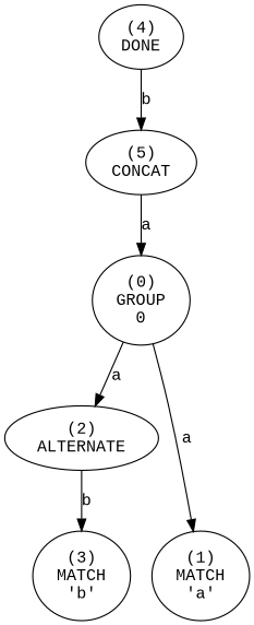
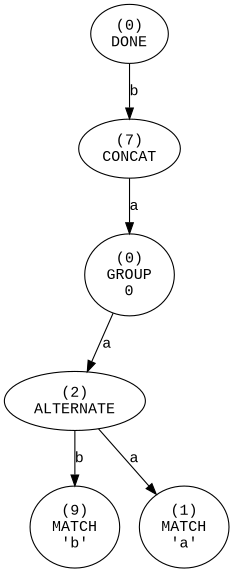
  digraph {
    fontname="Liberation Mono"
    node [fontname="Liberation Mono"]
    edge [fontname="Liberation Mono"]
-   n1 [label="(5)\nCONCAT\n"]
+   n1 [label="(7)\nCONCAT\n"]
    n2 [label="(0)\nGROUP\n0"]
    n3 [label="(2)\nALTERNATE\n"]
-   n4 [label="(4)\nDONE\n"]
+   n4 [label="(0)\nDONE\n"]
    n5 [label="(1)\nMATCH\n'a'"]
-   n6 [label="(3)\nMATCH\n'b'"]
+   n6 [label="(9)\nMATCH\n'b'"]
    n1 -> n2 [label=a]
    n2 -> n3 [label=a]
-   n2 -> n5 [label=a]
+   n3 -> n5 [label=a]
    n3 -> n6 [label=b]
    n4 -> n1 [label=b]
  }
